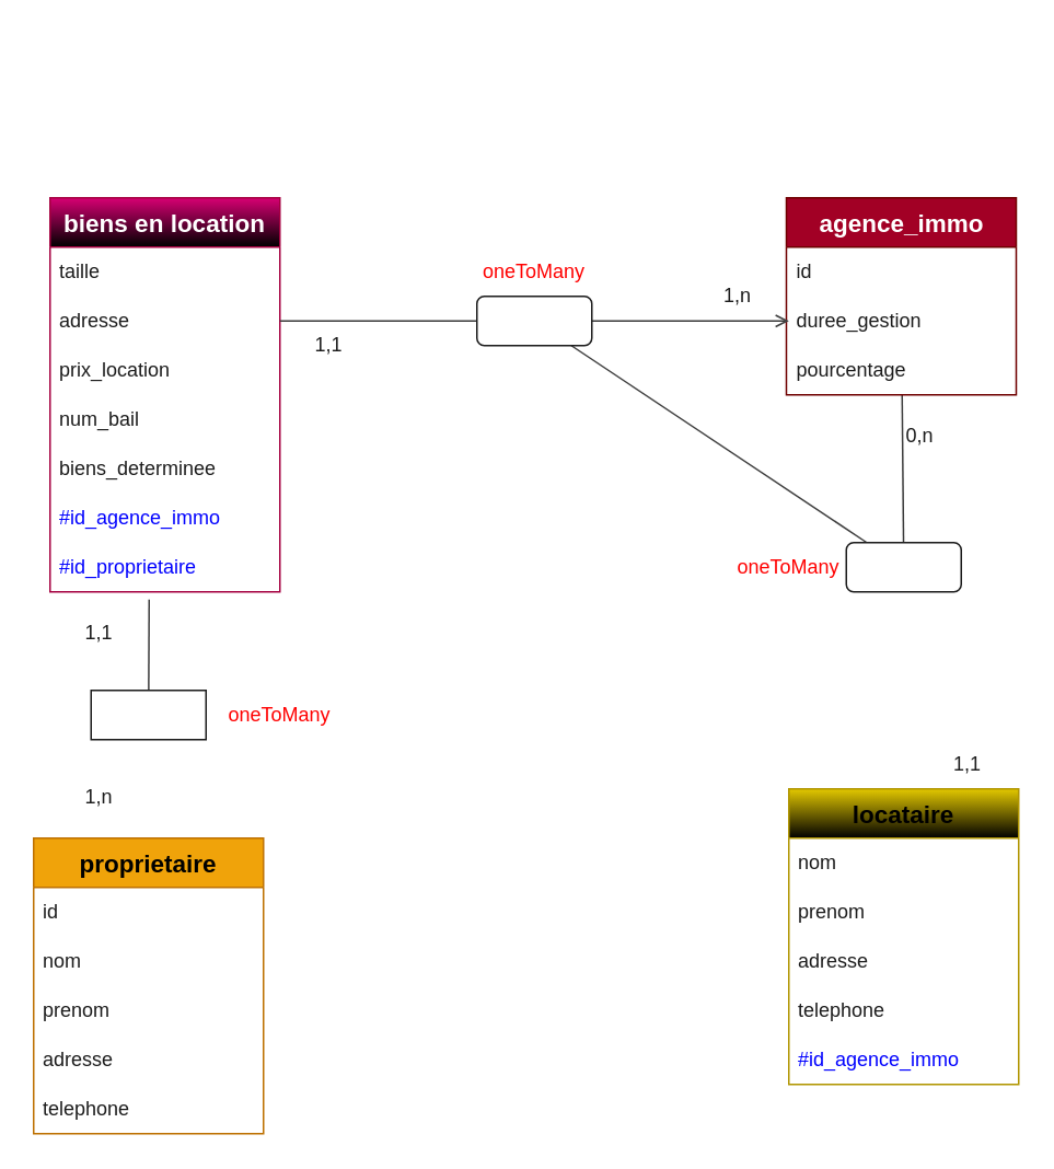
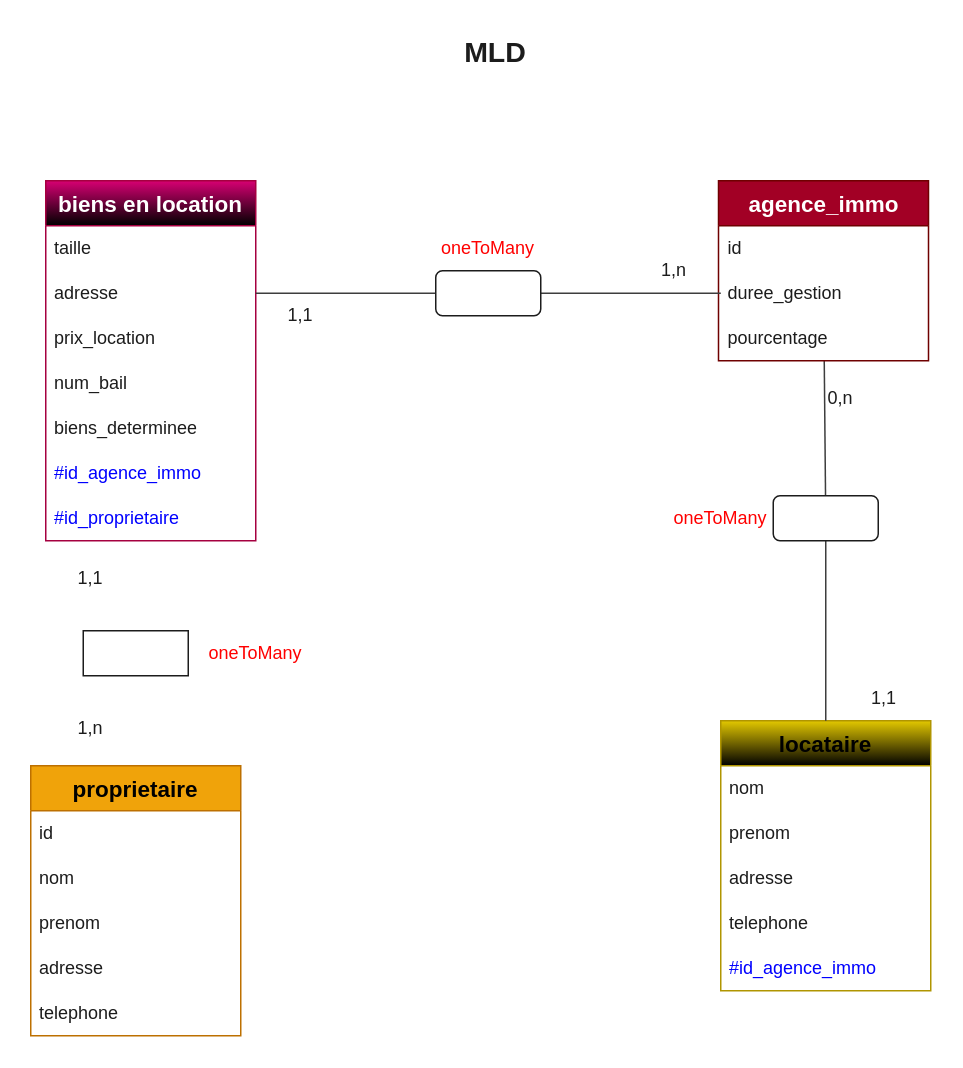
  <mxCell id="0" />
  <mxCell id="1" parent="0" />
+ <mxCell id="2" value="&lt;font color=&quot;#1c1c1c&quot; style=&quot;font-size: 19px;&quot;&gt;MLD&lt;/font&gt;" style="text;html=1;strokeColor=none;fillColor=none;align=center;verticalAlign=middle;whiteSpace=wrap;rounded=0;fontStyle=1;fontSize=19;" parent="1" vertex="1"><mxGeometry x="300" y="20" width="60" height="30" as="geometry" /></mxCell>
  <mxCell id="3" value="proprietaire" style="swimlane;fontStyle=1;childLayout=stackLayout;horizontal=1;startSize=30;horizontalStack=0;resizeParent=1;resizeParentMax=0;resizeLast=0;collapsible=1;marginBottom=0;whiteSpace=wrap;html=1;strokeColor=#BD7000;fillColor=#f0a30a;fontColor=#000000;fontSize=15;" parent="1" vertex="1"><mxGeometry x="20" y="510" width="140" height="180" as="geometry" /></mxCell>
  <mxCell id="4" value="id" style="text;strokeColor=none;fillColor=none;align=left;verticalAlign=middle;spacingLeft=4;spacingRight=4;overflow=hidden;points=[[0,0.5],[1,0.5]];portConstraint=eastwest;rotatable=0;whiteSpace=wrap;html=1;fontColor=#1C1C1C;" parent="3" vertex="1"><mxGeometry y="30" width="140" height="30" as="geometry" /></mxCell>
  <mxCell id="5" value="nom" style="text;strokeColor=none;fillColor=none;align=left;verticalAlign=middle;spacingLeft=4;spacingRight=4;overflow=hidden;points=[[0,0.5],[1,0.5]];portConstraint=eastwest;rotatable=0;whiteSpace=wrap;html=1;fontColor=#1C1C1C;" parent="3" vertex="1"><mxGeometry y="60" width="140" height="30" as="geometry" /></mxCell>
  <mxCell id="6" value="prenom" style="text;strokeColor=none;fillColor=none;align=left;verticalAlign=middle;spacingLeft=4;spacingRight=4;overflow=hidden;points=[[0,0.5],[1,0.5]];portConstraint=eastwest;rotatable=0;whiteSpace=wrap;html=1;fontColor=#1C1C1C;" parent="3" vertex="1"><mxGeometry y="90" width="140" height="30" as="geometry" /></mxCell>
  <mxCell id="7" value="adresse" style="text;strokeColor=none;fillColor=none;align=left;verticalAlign=middle;spacingLeft=4;spacingRight=4;overflow=hidden;points=[[0,0.5],[1,0.5]];portConstraint=eastwest;rotatable=0;whiteSpace=wrap;html=1;fontColor=#1C1C1C;" parent="3" vertex="1"><mxGeometry y="120" width="140" height="30" as="geometry" /></mxCell>
  <mxCell id="8" value="telephone&lt;span style=&quot;color: rgba(0, 0, 0, 0); font-family: monospace; font-size: 0px;&quot;&gt;%3CmxGraphModel%3E%3Croot%3E%3CmxCell%20id%3D%220%22%2F%3E%3CmxCell%20id%3D%221%22%20parent%3D%220%22%2F%3E%3CmxCell%20id%3D%222%22%20value%3D%22adresse%22%20style%3D%22text%3BstrokeColor%3Dnone%3BfillColor%3Dnone%3Balign%3Dleft%3BverticalAlign%3Dmiddle%3BspacingLeft%3D4%3BspacingRight%3D4%3Boverflow%3Dhidden%3Bpoints%3D%5B%5B0%2C0.5%5D%2C%5B1%2C0.5%5D%5D%3BportConstraint%3Deastwest%3Brotatable%3D0%3BwhiteSpace%3Dwrap%3Bhtml%3D1%3BfontColor%3D%231C1C1C%3B%22%20vertex%3D%221%22%20parent%3D%221%22%3E%3CmxGeometry%20x%3D%2280%22%20y%3D%22190%22%20width%3D%22140%22%20height%3D%2230%22%20as%3D%22geometry%22%2F%3E%3C%2FmxCell%3E%3C%2Froot%3E%3C%2FmxGraphModel%3E&lt;/span&gt;" style="text;strokeColor=none;fillColor=none;align=left;verticalAlign=middle;spacingLeft=4;spacingRight=4;overflow=hidden;points=[[0,0.5],[1,0.5]];portConstraint=eastwest;rotatable=0;whiteSpace=wrap;html=1;fontColor=#1C1C1C;" parent="3" vertex="1"><mxGeometry y="150" width="140" height="30" as="geometry" /></mxCell>
  <mxCell id="9" value="&lt;font size=&quot;1&quot;&gt;&lt;b style=&quot;font-size: 15px;&quot;&gt;biens en location&lt;/b&gt;&lt;/font&gt;" style="swimlane;fontStyle=0;childLayout=stackLayout;horizontal=1;startSize=30;horizontalStack=0;resizeParent=1;resizeParentMax=0;resizeLast=0;collapsible=1;marginBottom=0;whiteSpace=wrap;html=1;strokeColor=#A50040;fillColor=#d80073;fontColor=#ffffff;gradientColor=default;" parent="1" vertex="1"><mxGeometry x="30" y="120" width="140" height="240" as="geometry" /></mxCell>
  <mxCell id="10" value="type" style="text;strokeColor=none;fillColor=none;align=left;verticalAlign=middle;spacingLeft=4;spacingRight=4;overflow=hidden;points=[[0,0.5],[1,0.5]];portConstraint=eastwest;rotatable=0;whiteSpace=wrap;html=1;fontColor=#1C1C1C;" parent="9" vertex="1"><mxGeometry y="30" width="140" as="geometry" /></mxCell>
  <mxCell id="11" value="taille" style="text;strokeColor=none;fillColor=none;align=left;verticalAlign=middle;spacingLeft=4;spacingRight=4;overflow=hidden;points=[[0,0.5],[1,0.5]];portConstraint=eastwest;rotatable=0;whiteSpace=wrap;html=1;fontColor=#1C1C1C;" parent="9" vertex="1"><mxGeometry y="30" width="140" height="30" as="geometry" /></mxCell>
  <mxCell id="12" value="adresse" style="text;strokeColor=none;fillColor=none;align=left;verticalAlign=middle;spacingLeft=4;spacingRight=4;overflow=hidden;points=[[0,0.5],[1,0.5]];portConstraint=eastwest;rotatable=0;whiteSpace=wrap;html=1;fontColor=#1C1C1C;" parent="9" vertex="1"><mxGeometry y="60" width="140" height="30" as="geometry" /></mxCell>
  <mxCell id="13" value="prix_location" style="text;strokeColor=none;fillColor=none;align=left;verticalAlign=middle;spacingLeft=4;spacingRight=4;overflow=hidden;points=[[0,0.5],[1,0.5]];portConstraint=eastwest;rotatable=0;whiteSpace=wrap;html=1;fontColor=#1C1C1C;" parent="9" vertex="1"><mxGeometry y="90" width="140" height="30" as="geometry" /></mxCell>
  <mxCell id="14" value="num_bail" style="text;strokeColor=none;fillColor=none;align=left;verticalAlign=middle;spacingLeft=4;spacingRight=4;overflow=hidden;points=[[0,0.5],[1,0.5]];portConstraint=eastwest;rotatable=0;whiteSpace=wrap;html=1;fontColor=#1C1C1C;" parent="9" vertex="1"><mxGeometry y="120" width="140" height="30" as="geometry" /></mxCell>
  <mxCell id="15" value="biens_determinee" style="text;strokeColor=none;fillColor=none;align=left;verticalAlign=middle;spacingLeft=4;spacingRight=4;overflow=hidden;points=[[0,0.5],[1,0.5]];portConstraint=eastwest;rotatable=0;whiteSpace=wrap;html=1;fontColor=#1C1C1C;" parent="9" vertex="1"><mxGeometry y="150" width="140" height="30" as="geometry" /></mxCell>
  <mxCell id="16" value="#id_agence_immo" style="text;strokeColor=none;fillColor=none;align=left;verticalAlign=middle;spacingLeft=4;spacingRight=4;overflow=hidden;points=[[0,0.5],[1,0.5]];portConstraint=eastwest;rotatable=0;whiteSpace=wrap;html=1;fontColor=#0000FF;" parent="9" vertex="1"><mxGeometry y="180" width="140" height="30" as="geometry" /></mxCell>
  <mxCell id="17" value="#id_proprietaire" style="text;strokeColor=none;fillColor=none;align=left;verticalAlign=middle;spacingLeft=4;spacingRight=4;overflow=hidden;points=[[0,0.5],[1,0.5]];portConstraint=eastwest;rotatable=0;whiteSpace=wrap;html=1;fontColor=#0000FF;" parent="9" vertex="1"><mxGeometry y="210" width="140" height="30" as="geometry" /></mxCell>
  <mxCell id="18" value="locataire" style="swimlane;fontStyle=1;childLayout=stackLayout;horizontal=1;startSize=30;horizontalStack=0;resizeParent=1;resizeParentMax=0;resizeLast=0;collapsible=1;marginBottom=0;whiteSpace=wrap;html=1;strokeColor=#B09500;fillColor=#e3c800;fontColor=#000000;gradientColor=default;fontSize=15;" parent="1" vertex="1"><mxGeometry x="480" y="480" width="140" height="180" as="geometry" /></mxCell>
  <mxCell id="19" value="nom" style="text;strokeColor=none;fillColor=none;align=left;verticalAlign=middle;spacingLeft=4;spacingRight=4;overflow=hidden;points=[[0,0.5],[1,0.5]];portConstraint=eastwest;rotatable=0;whiteSpace=wrap;html=1;fontColor=#1C1C1C;" parent="18" vertex="1"><mxGeometry y="30" width="140" height="30" as="geometry" /></mxCell>
  <mxCell id="20" value="prenom" style="text;strokeColor=none;fillColor=none;align=left;verticalAlign=middle;spacingLeft=4;spacingRight=4;overflow=hidden;points=[[0,0.5],[1,0.5]];portConstraint=eastwest;rotatable=0;whiteSpace=wrap;html=1;fontColor=#1C1C1C;" parent="18" vertex="1"><mxGeometry y="60" width="140" height="30" as="geometry" /></mxCell>
  <mxCell id="21" value="adresse" style="text;strokeColor=none;fillColor=none;align=left;verticalAlign=middle;spacingLeft=4;spacingRight=4;overflow=hidden;points=[[0,0.5],[1,0.5]];portConstraint=eastwest;rotatable=0;whiteSpace=wrap;html=1;fontColor=#1C1C1C;" parent="18" vertex="1"><mxGeometry y="90" width="140" height="30" as="geometry" /></mxCell>
  <mxCell id="22" value="telephone&lt;span style=&quot;color: rgba(0, 0, 0, 0); font-family: monospace; font-size: 0px;&quot;&gt;%3CmxGraphModel%3E%3Croot%3E%3CmxCell%20id%3D%220%22%2F%3E%3CmxCell%20id%3D%221%22%20parent%3D%220%22%2F%3E%3CmxCell%20id%3D%222%22%20value%3D%22adresse%22%20style%3D%22text%3BstrokeColor%3Dnone%3BfillColor%3Dnone%3Balign%3Dleft%3BverticalAlign%3Dmiddle%3BspacingLeft%3D4%3BspacingRight%3D4%3Boverflow%3Dhidden%3Bpoints%3D%5B%5B0%2C0.5%5D%2C%5B1%2C0.5%5D%5D%3BportConstraint%3Deastwest%3Brotatable%3D0%3BwhiteSpace%3Dwrap%3Bhtml%3D1%3BfontColor%3D%231C1C1C%3B%22%20vertex%3D%221%22%20parent%3D%221%22%3E%3CmxGeometry%20x%3D%2280%22%20y%3D%22190%22%20width%3D%22140%22%20height%3D%2230%22%20as%3D%22geometry%22%2F%3E%3C%2FmxCell%3E%3C%2Froot%3E%3C%2FmxGraphModel%3E&lt;/span&gt;" style="text;strokeColor=none;fillColor=none;align=left;verticalAlign=middle;spacingLeft=4;spacingRight=4;overflow=hidden;points=[[0,0.5],[1,0.5]];portConstraint=eastwest;rotatable=0;whiteSpace=wrap;html=1;fontColor=#1C1C1C;" parent="18" vertex="1"><mxGeometry y="120" width="140" height="30" as="geometry" /></mxCell>
  <mxCell id="23" value="#id_agence_immo" style="text;strokeColor=none;fillColor=none;align=left;verticalAlign=middle;spacingLeft=4;spacingRight=4;overflow=hidden;points=[[0,0.5],[1,0.5]];portConstraint=eastwest;rotatable=0;whiteSpace=wrap;html=1;fontColor=#0000FF;" parent="18" vertex="1"><mxGeometry y="150" width="140" height="30" as="geometry" /></mxCell>
- <mxCell id="24" style="edgeStyle=none;html=1;fontColor=#FFFFFF;endArrow=none;endFill=0;strokeColor=#3D3D3D;" parent="1" source="26" target="38" edge="1"><mxGeometry relative="1" as="geometry" /></mxCell>
+ <mxCell id="24" style="edgeStyle=none;html=1;fontColor=#FFFFFF;entryX=0.5;entryY=0;entryDx=0;entryDy=0;endArrow=none;endFill=0;strokeColor=#3D3D3D;" parent="1" source="26" target="18" edge="1"><mxGeometry relative="1" as="geometry" /></mxCell>
  <mxCell id="25" style="edgeStyle=none;html=1;strokeColor=#3D3D3D;fontColor=#1C1C1C;endArrow=none;endFill=0;" parent="1" source="26" edge="1"><mxGeometry relative="1" as="geometry"><mxPoint x="549" y="240" as="targetPoint" /></mxGeometry></mxCell>
  <mxCell id="26" value="&lt;font color=&quot;#ffffff&quot;&gt;louer&lt;/font&gt;" style="rounded=1;whiteSpace=wrap;html=1;strokeColor=#1C1C1C;fontColor=#1C1C1C;" parent="1" vertex="1"><mxGeometry x="515" y="330" width="70" height="30" as="geometry" /></mxCell>
  <mxCell id="27" value="&lt;font color=&quot;#1c1c1c&quot;&gt;0,n&lt;/font&gt;" style="text;html=1;strokeColor=none;fillColor=none;align=center;verticalAlign=middle;whiteSpace=wrap;rounded=0;fontColor=#FFFFFF;" parent="1" vertex="1"><mxGeometry x="530" y="250" width="60" height="30" as="geometry" /></mxCell>
  <mxCell id="28" value="&lt;b&gt;&lt;font style=&quot;font-size: 15px;&quot;&gt;agence_immo&lt;/font&gt;&lt;/b&gt;" style="swimlane;fontStyle=0;childLayout=stackLayout;horizontal=1;startSize=30;horizontalStack=0;resizeParent=1;resizeParentMax=0;resizeLast=0;collapsible=1;marginBottom=0;whiteSpace=wrap;html=1;strokeColor=#6F0000;fillColor=#a20025;fontColor=#ffffff;" parent="1" vertex="1"><mxGeometry x="478.5" y="120" width="140" height="120" as="geometry" /></mxCell>
  <mxCell id="29" value="id" style="text;strokeColor=none;fillColor=none;align=left;verticalAlign=middle;spacingLeft=4;spacingRight=4;overflow=hidden;points=[[0,0.5],[1,0.5]];portConstraint=eastwest;rotatable=0;whiteSpace=wrap;html=1;fontColor=#1C1C1C;" parent="28" vertex="1"><mxGeometry y="30" width="140" height="30" as="geometry" /></mxCell>
  <mxCell id="30" value="duree_gestion" style="text;strokeColor=none;fillColor=none;align=left;verticalAlign=middle;spacingLeft=4;spacingRight=4;overflow=hidden;points=[[0,0.5],[1,0.5]];portConstraint=eastwest;rotatable=0;whiteSpace=wrap;html=1;fontColor=#1C1C1C;" parent="28" vertex="1"><mxGeometry y="60" width="140" height="30" as="geometry" /></mxCell>
  <mxCell id="31" value="pourcentage" style="text;strokeColor=none;fillColor=none;align=left;verticalAlign=middle;spacingLeft=4;spacingRight=4;overflow=hidden;points=[[0,0.5],[1,0.5]];portConstraint=eastwest;rotatable=0;whiteSpace=wrap;html=1;fontColor=#1C1C1C;" parent="28" vertex="1"><mxGeometry y="90" width="140" height="30" as="geometry" /></mxCell>
- <mxCell id="32" style="edgeStyle=none;html=1;strokeColor=#3D3D3D;fontColor=#1C1C1C;endArrow=none;endFill=0;entryX=0.431;entryY=1.157;entryDx=0;entryDy=0;entryPerimeter=0;" parent="1" source="33" target="17" edge="1"><mxGeometry relative="1" as="geometry"><mxPoint x="193.5" y="400" as="targetPoint" /></mxGeometry></mxCell>
  <mxCell id="33" value="&lt;font color=&quot;#ffffff&quot;&gt;confier&lt;/font&gt;" style="whiteSpace=wrap;html=1;strokeColor=#1C1C1C;fontColor=#1C1C1C;rounded=0;" parent="1" vertex="1"><mxGeometry x="55" y="420" width="70" height="30" as="geometry" /></mxCell>
  <mxCell id="34" value="&lt;font color=&quot;#1c1c1c&quot;&gt;1,n&lt;/font&gt;" style="text;html=1;strokeColor=none;fillColor=none;align=center;verticalAlign=middle;whiteSpace=wrap;rounded=0;fontColor=#FFFFFF;" parent="1" vertex="1"><mxGeometry x="30" y="470" width="60" height="30" as="geometry" /></mxCell>
  <mxCell id="35" value="&lt;font color=&quot;#1c1c1c&quot;&gt;1,1&lt;/font&gt;" style="text;html=1;strokeColor=none;fillColor=none;align=center;verticalAlign=middle;whiteSpace=wrap;rounded=0;fontColor=#FFFFFF;" parent="1" vertex="1"><mxGeometry x="30" y="370" width="60" height="30" as="geometry" /></mxCell>
  <mxCell id="36" style="edgeStyle=none;html=1;strokeColor=#3D3D3D;fontColor=#1C1C1C;endArrow=none;endFill=0;" parent="1" source="38" edge="1"><mxGeometry relative="1" as="geometry"><mxPoint x="170" y="195" as="targetPoint" /></mxGeometry></mxCell>
- <mxCell id="37" style="edgeStyle=none;html=1;entryX=0.011;entryY=0.5;entryDx=0;entryDy=0;entryPerimeter=0;strokeColor=#3D3D3D;fontColor=#1C1C1C;endArrow=open;endFill=0;" parent="1" source="38" target="30" edge="1"><mxGeometry relative="1" as="geometry" /></mxCell>
+ <mxCell id="37" style="edgeStyle=none;html=1;entryX=0.011;entryY=0.5;entryDx=0;entryDy=0;entryPerimeter=0;strokeColor=#3D3D3D;fontColor=#1C1C1C;endArrow=none;endFill=0;" parent="1" source="38" target="30" edge="1"><mxGeometry relative="1" as="geometry" /></mxCell>
  <mxCell id="38" value="&lt;font color=&quot;#ffffff&quot;&gt;gerer&lt;/font&gt;" style="rounded=1;whiteSpace=wrap;html=1;strokeColor=#1C1C1C;fontColor=#1C1C1C;" parent="1" vertex="1"><mxGeometry x="290" y="180" width="70" height="30" as="geometry" /></mxCell>
  <mxCell id="39" style="edgeStyle=none;html=1;" parent="1" source="40" target="18" edge="1"><mxGeometry relative="1" as="geometry" /></mxCell>
  <mxCell id="40" value="&lt;font color=&quot;#1c1c1c&quot;&gt;1,1&lt;/font&gt;" style="text;html=1;strokeColor=none;fillColor=none;align=center;verticalAlign=middle;whiteSpace=wrap;rounded=0;fontColor=#FFFFFF;" parent="1" vertex="1"><mxGeometry x="558.5" y="450" width="60" height="30" as="geometry" /></mxCell>
  <mxCell id="41" value="&lt;font color=&quot;#1c1c1c&quot;&gt;1,n&lt;/font&gt;" style="text;html=1;strokeColor=none;fillColor=none;align=center;verticalAlign=middle;whiteSpace=wrap;rounded=0;fontColor=#FFFFFF;" parent="1" vertex="1"><mxGeometry x="418.5" y="165" width="60" height="30" as="geometry" /></mxCell>
  <mxCell id="42" value="&lt;font color=&quot;#1c1c1c&quot;&gt;1,1&lt;/font&gt;" style="text;html=1;strokeColor=none;fillColor=none;align=center;verticalAlign=middle;whiteSpace=wrap;rounded=0;fontColor=#FFFFFF;" parent="1" vertex="1"><mxGeometry x="170" y="195" width="60" height="30" as="geometry" /></mxCell>
  <mxCell id="43" value="&lt;font color=&quot;#ff0000&quot;&gt;oneToMany&lt;/font&gt;" style="text;html=1;strokeColor=none;fillColor=none;align=center;verticalAlign=middle;whiteSpace=wrap;rounded=0;" parent="1" vertex="1"><mxGeometry x="295" y="150" width="60" height="30" as="geometry" /></mxCell>
  <mxCell id="44" value="&lt;font color=&quot;#ff0000&quot;&gt;oneToMany&lt;/font&gt;" style="text;html=1;strokeColor=none;fillColor=none;align=center;verticalAlign=middle;whiteSpace=wrap;rounded=0;" parent="1" vertex="1"><mxGeometry x="140" y="420" width="60" height="30" as="geometry" /></mxCell>
  <mxCell id="45" value="&lt;font color=&quot;#ff0000&quot;&gt;oneToMany&lt;/font&gt;" style="text;html=1;strokeColor=none;fillColor=none;align=center;verticalAlign=middle;whiteSpace=wrap;rounded=0;" parent="1" vertex="1"><mxGeometry x="450" y="330" width="60" height="30" as="geometry" /></mxCell>
